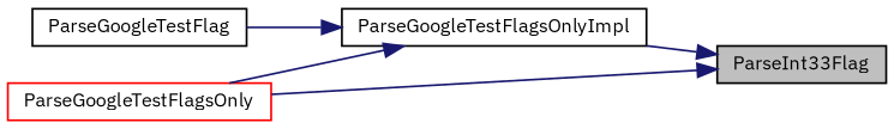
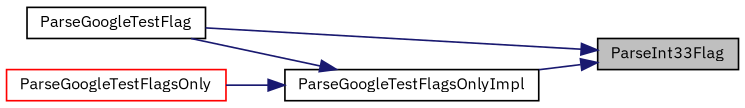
  digraph {
    fontname="IBM Plex Sans"
    rankdir=RL
    node [color=black fontname="IBM Plex Sans" fontsize=10 shape=record]
    edge [color=midnightblue dir=back fontname="IBM Plex Sans" fontsize=10 labelfontname=Helvetica labelfontsize=10 style=solid]
    n1 [fillcolor=grey75 fontcolor=black height=0.2 label=ParseInt33Flag style=filled width=0.4]
    n2 [height=0.2 label=ParseGoogleTestFlag width=0.4]
    n3 [height=0.2 label=ParseGoogleTestFlagsOnlyImpl width=0.4]
    n4 [color=red height=0.2 label=ParseGoogleTestFlagsOnly width=0.4]
-   n1 -> n4
+   n1 -> n2
    n1 -> n3
    n3 -> n2
    n3 -> n4
  }
